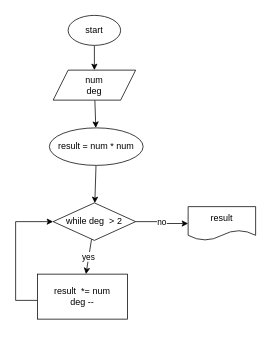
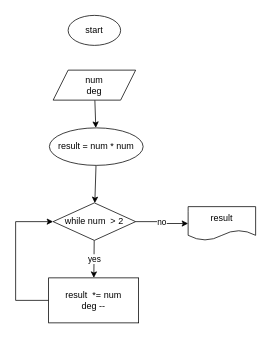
  <mxCell id="0" />
  <mxCell id="1" parent="0" />
- <mxCell id="2" style="edgeStyle=none;html=1;entryX=0.5;entryY=0;entryDx=0;entryDy=0;" edge="1" parent="1" source="3" target="5"><mxGeometry relative="1" as="geometry" /></mxCell>
  <mxCell id="3" value="start" style="ellipse;whiteSpace=wrap;html=1;" vertex="1" parent="1"><mxGeometry x="90" y="20" width="70" height="40" as="geometry" /></mxCell>
  <mxCell id="4" value="" style="edgeStyle=none;html=1;" edge="1" parent="1" source="5" target="7"><mxGeometry relative="1" as="geometry" /></mxCell>
  <mxCell id="5" value="num&lt;br&gt;deg" style="shape=parallelogram;perimeter=parallelogramPerimeter;whiteSpace=wrap;html=1;fixedSize=1;" vertex="1" parent="1"><mxGeometry x="70" y="93" width="110" height="40" as="geometry" /></mxCell>
  <mxCell id="6" value="" style="edgeStyle=none;html=1;" edge="1" parent="1" source="7" target="10"><mxGeometry relative="1" as="geometry" /></mxCell>
  <mxCell id="7" value="result = num * num" style="ellipse;whiteSpace=wrap;html=1;" vertex="1" parent="1"><mxGeometry x="65" y="170" width="125" height="50" as="geometry" /></mxCell>
  <mxCell id="8" value="yes" style="edgeStyle=none;html=1;" edge="1" parent="1" source="10" target="12"><mxGeometry relative="1" as="geometry" /></mxCell>
  <mxCell id="9" value="no" style="edgeStyle=orthogonalEdgeStyle;rounded=0;html=1;entryX=0;entryY=0.5;entryDx=0;entryDy=0;" edge="1" parent="1" source="10" target="13"><mxGeometry relative="1" as="geometry" /></mxCell>
- <mxCell id="10" value="while deg&amp;nbsp; &amp;gt; 2" style="rhombus;whiteSpace=wrap;html=1;" vertex="1" parent="1"><mxGeometry x="70" y="270" width="110" height="50" as="geometry" /></mxCell>
+ <mxCell id="10" value="while num&amp;nbsp; &amp;gt; 2" style="rhombus;whiteSpace=wrap;html=1;" vertex="1" parent="1"><mxGeometry x="70" y="270" width="110" height="50" as="geometry" /></mxCell>
  <mxCell id="11" style="edgeStyle=orthogonalEdgeStyle;html=1;entryX=0;entryY=0.5;entryDx=0;entryDy=0;rounded=0;" edge="1" parent="1" source="12" target="10"><mxGeometry relative="1" as="geometry"><Array as="points"><mxPoint x="20" y="400" /><mxPoint x="20" y="295" /></Array></mxGeometry></mxCell>
- <mxCell id="12" value="result&amp;nbsp; *= num&lt;br&gt;deg --" style="whiteSpace=wrap;html=1;" vertex="1" parent="1"><mxGeometry x="49" y="365" width="120" height="60" as="geometry" /></mxCell>
+ <mxCell id="12" value="result&amp;nbsp; *= num&lt;br&gt;deg --" style="whiteSpace=wrap;html=1;" vertex="1" parent="1"><mxGeometry x="64" y="370" width="120" height="60" as="geometry" /></mxCell>
  <mxCell id="13" value="result" style="shape=document;whiteSpace=wrap;html=1;boundedLbl=1;" vertex="1" parent="1"><mxGeometry x="250" y="275" width="90" height="45" as="geometry" /></mxCell>
